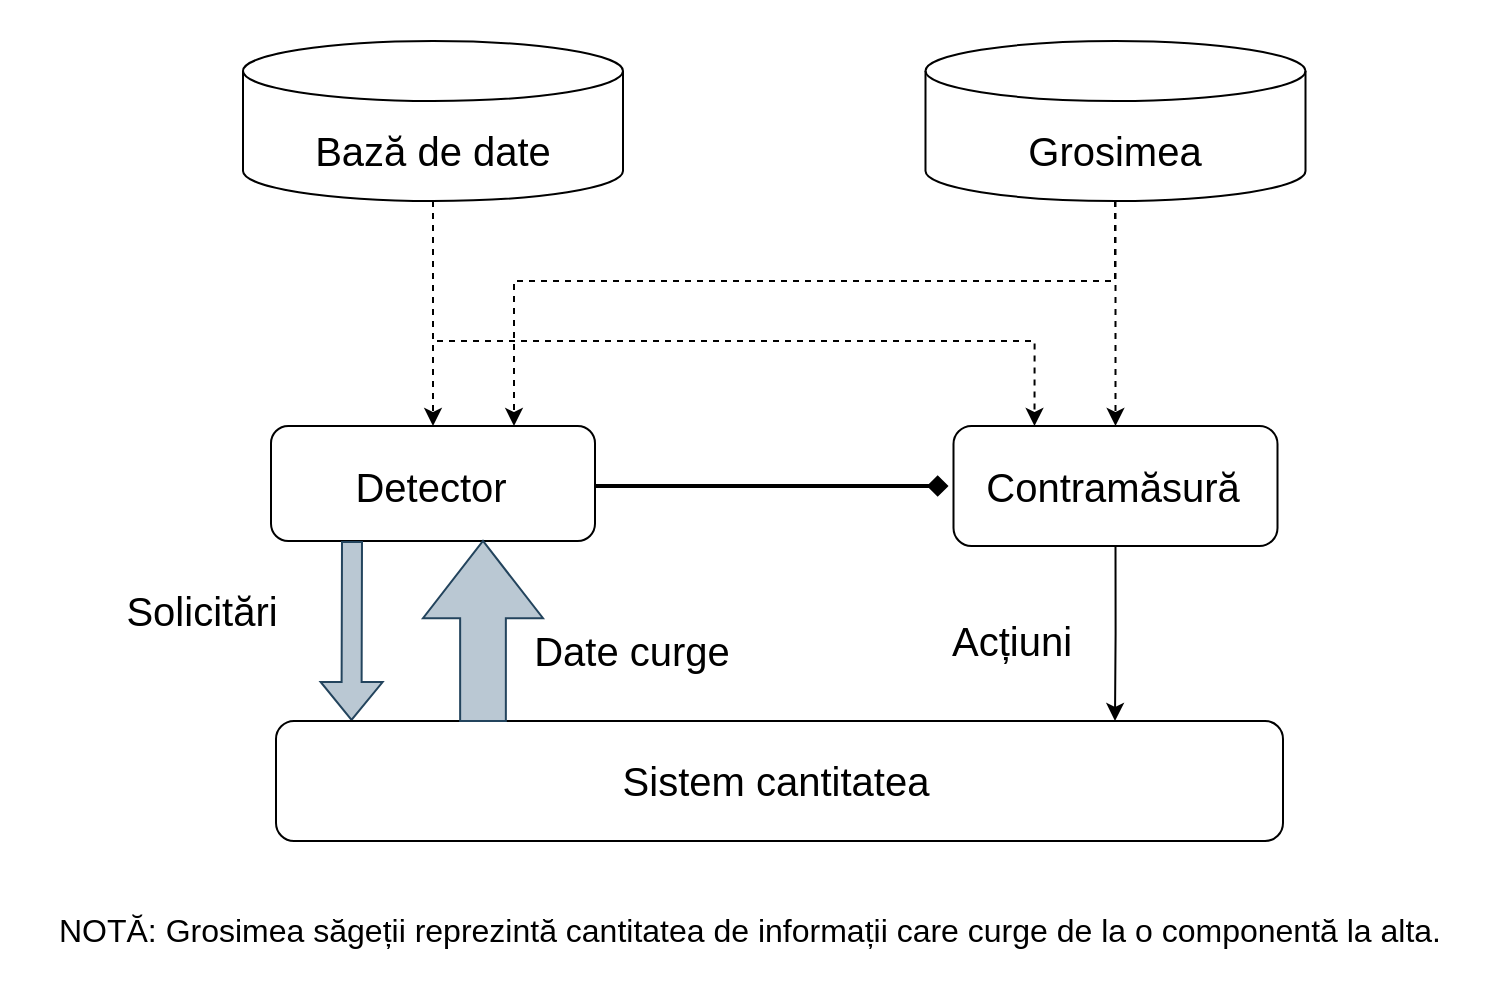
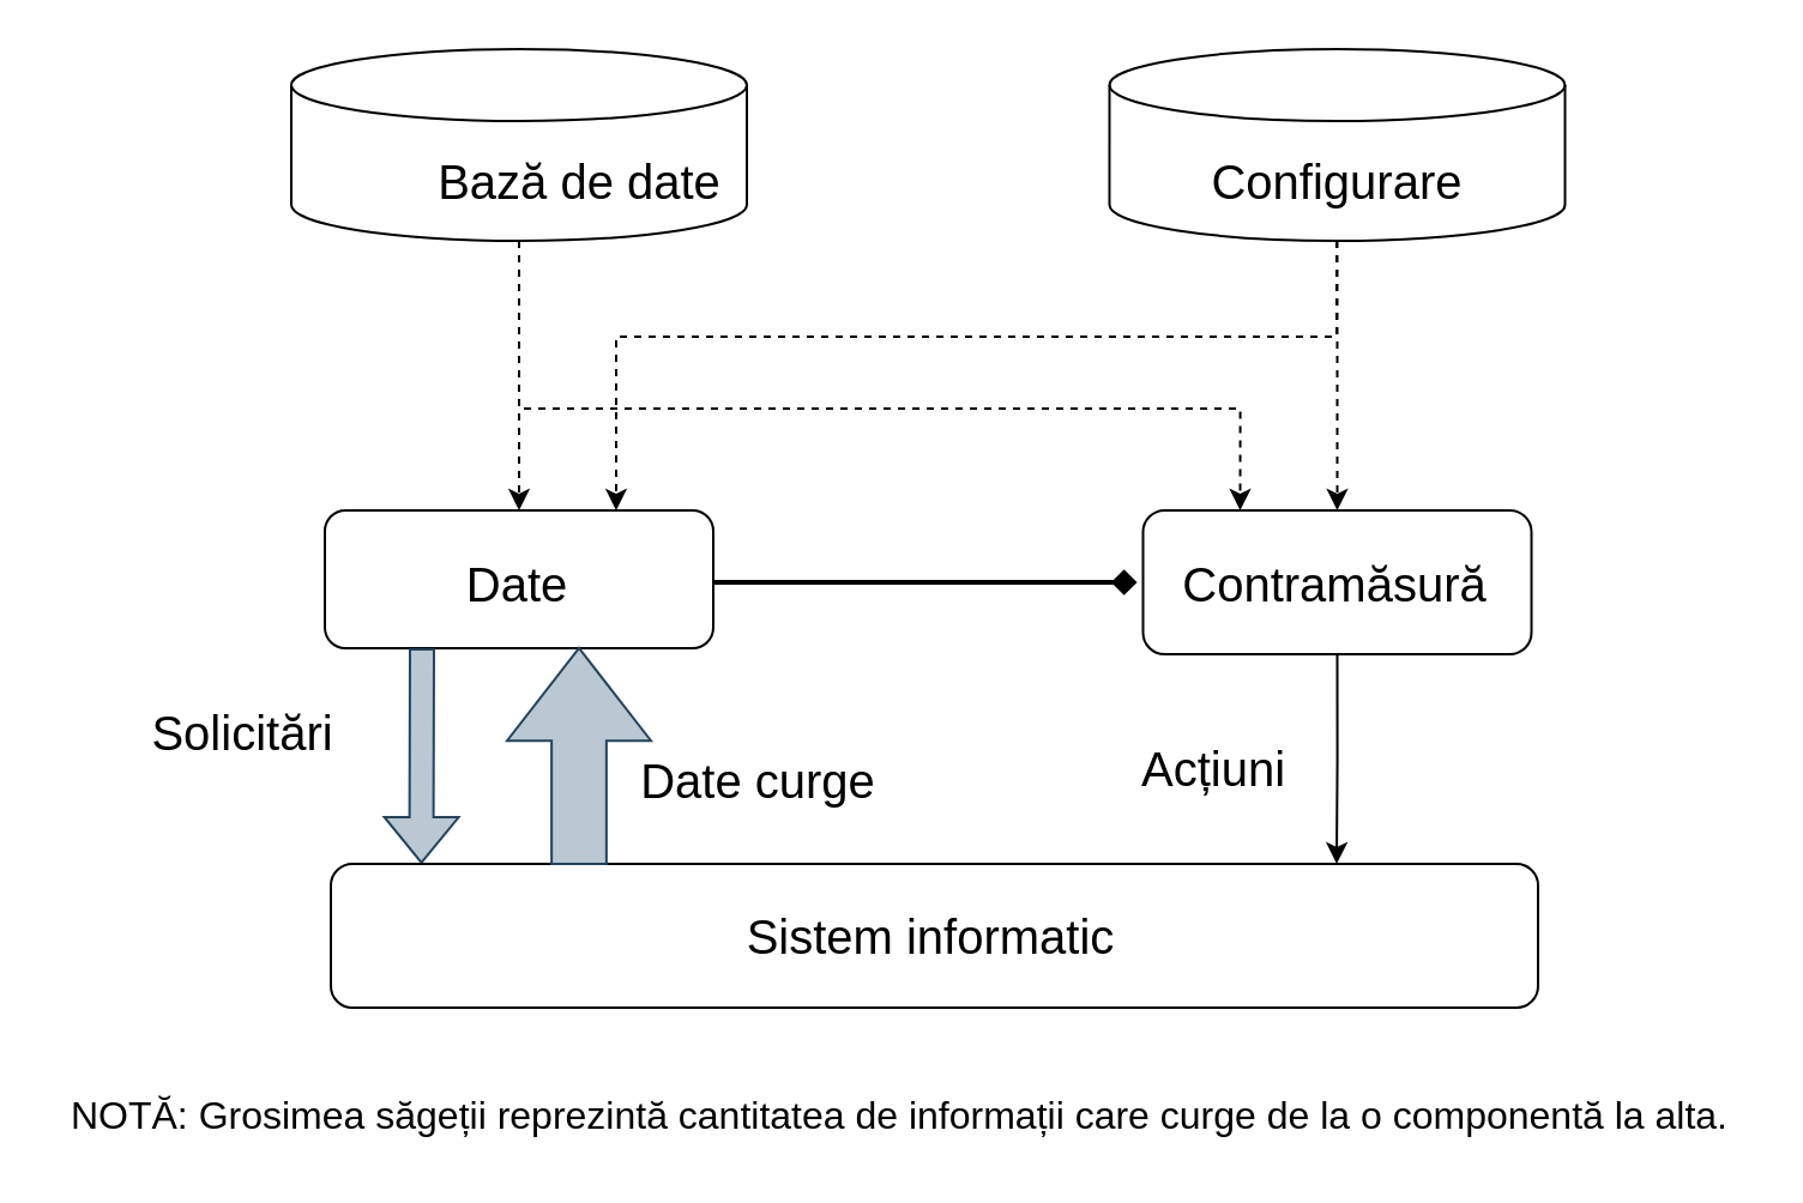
  <mxCell id="0" />
  <mxCell id="1" parent="0" />
  <mxCell id="2" style="edgeStyle=orthogonalEdgeStyle;rounded=0;orthogonalLoop=1;jettySize=auto;html=1;exitX=0.5;exitY=1;exitDx=0;exitDy=0;exitPerimeter=0;entryX=0.5;entryY=0;entryDx=0;entryDy=0;dashed=1;strokeWidth=1;" edge="1" parent="1" source="3" target="10"><mxGeometry relative="1" as="geometry" /></mxCell>
  <mxCell id="3" value="" style="shape=cylinder3;whiteSpace=wrap;html=1;boundedLbl=1;backgroundOutline=1;size=15;" vertex="1" parent="1"><mxGeometry x="121" y="20" width="190" height="80" as="geometry" /></mxCell>
  <mxCell id="4" style="edgeStyle=orthogonalEdgeStyle;rounded=0;orthogonalLoop=1;jettySize=auto;html=1;exitX=0.5;exitY=1;exitDx=0;exitDy=0;entryX=0.25;entryY=0;entryDx=0;entryDy=0;dashed=1;exitPerimeter=0;" edge="1" parent="1" source="3" target="13"><mxGeometry relative="1" as="geometry"><Array as="points"><mxPoint x="216" y="170" /><mxPoint x="517" y="170" /></Array></mxGeometry></mxCell>
- <mxCell id="5" value="&lt;font style=&quot;font-size: 20px;&quot;&gt;Bază de date&lt;/font&gt;" style="text;html=1;align=center;verticalAlign=middle;whiteSpace=wrap;rounded=0;" vertex="1" parent="1"><mxGeometry x="153.5" y="60" width="125" height="30" as="geometry" /></mxCell>
+ <mxCell id="5" value="&lt;font style=&quot;font-size: 20px;&quot;&gt;Bază de date&lt;/font&gt;" style="text;html=1;align=center;verticalAlign=middle;whiteSpace=wrap;rounded=0;" vertex="1" parent="1"><mxGeometry x="178.5" y="60" width="125" height="30" as="geometry" /></mxCell>
  <mxCell id="6" style="edgeStyle=orthogonalEdgeStyle;rounded=0;orthogonalLoop=1;jettySize=auto;html=1;exitX=0.5;exitY=1;exitDx=0;exitDy=0;exitPerimeter=0;entryX=0.5;entryY=0;entryDx=0;entryDy=0;dashed=1;" edge="1" parent="1" source="7" target="13"><mxGeometry relative="1" as="geometry" /></mxCell>
  <mxCell id="7" value="" style="shape=cylinder3;whiteSpace=wrap;html=1;boundedLbl=1;backgroundOutline=1;size=15;" vertex="1" parent="1"><mxGeometry x="462.25" y="20" width="190" height="80" as="geometry" /></mxCell>
  <mxCell id="8" style="edgeStyle=orthogonalEdgeStyle;rounded=0;orthogonalLoop=1;jettySize=auto;html=1;entryX=0.75;entryY=0;entryDx=0;entryDy=0;dashed=1;" edge="1" parent="1" target="10"><mxGeometry relative="1" as="geometry"><mxPoint x="557" y="100" as="sourcePoint" /><Array as="points"><mxPoint x="557" y="140" /><mxPoint x="257" y="140" /></Array></mxGeometry></mxCell>
- <mxCell id="9" value="&lt;font style=&quot;font-size: 20px;&quot;&gt;Grosimea&lt;/font&gt;" style="text;html=1;align=center;verticalAlign=middle;whiteSpace=wrap;rounded=0;" vertex="1" parent="1"><mxGeometry x="494.75" y="60" width="125" height="30" as="geometry" /></mxCell>
+ <mxCell id="9" value="&lt;font style=&quot;font-size: 20px;&quot;&gt;Configurare&lt;/font&gt;" style="text;html=1;align=center;verticalAlign=middle;whiteSpace=wrap;rounded=0;" vertex="1" parent="1"><mxGeometry x="494.75" y="60" width="125" height="30" as="geometry" /></mxCell>
  <mxCell id="10" value="" style="rounded=1;whiteSpace=wrap;html=1;" vertex="1" parent="1"><mxGeometry x="135" y="212.5" width="162" height="57.5" as="geometry" /></mxCell>
  <mxCell id="11" style="edgeStyle=orthogonalEdgeStyle;rounded=0;orthogonalLoop=1;jettySize=auto;html=1;strokeWidth=2;endArrow=diamond;" edge="1" parent="1" source="12" target="14"><mxGeometry relative="1" as="geometry" /></mxCell>
- <mxCell id="12" value="&lt;span style=&quot;font-size: 20px;&quot;&gt;Detector&lt;/span&gt;" style="text;html=1;align=center;verticalAlign=middle;whiteSpace=wrap;rounded=0;" vertex="1" parent="1"><mxGeometry x="132.5" y="230" width="164.5" height="25" as="geometry" /></mxCell>
+ <mxCell id="12" value="&lt;span style=&quot;font-size: 20px;&quot;&gt;Date&lt;/span&gt;" style="text;html=1;align=center;verticalAlign=middle;whiteSpace=wrap;rounded=0;" vertex="1" parent="1"><mxGeometry x="132.5" y="230" width="164.5" height="25" as="geometry" /></mxCell>
  <mxCell id="13" value="" style="rounded=1;whiteSpace=wrap;html=1;" vertex="1" parent="1"><mxGeometry x="476.25" y="212.5" width="162" height="60" as="geometry" /></mxCell>
  <mxCell id="14" value="&lt;font style=&quot;font-size: 20px;&quot;&gt;Contramăsură&lt;/font&gt;" style="text;html=1;align=center;verticalAlign=middle;whiteSpace=wrap;rounded=0;" vertex="1" parent="1"><mxGeometry x="473.75" y="230" width="164.5" height="25" as="geometry" /></mxCell>
  <mxCell id="15" value="" style="shape=flexArrow;endArrow=classic;html=1;rounded=0;exitX=0.25;exitY=1;exitDx=0;exitDy=0;entryX=0.075;entryY=0;entryDx=0;entryDy=0;entryPerimeter=0;fillColor=#bac8d3;strokeColor=#23445d;" edge="1" parent="1" source="10" target="16"><mxGeometry width="50" height="50" relative="1" as="geometry"><mxPoint x="241" y="380" as="sourcePoint" /><mxPoint x="171" y="360" as="targetPoint" /></mxGeometry></mxCell>
  <mxCell id="16" value="" style="rounded=1;whiteSpace=wrap;html=1;" vertex="1" parent="1"><mxGeometry x="137.5" y="360" width="503.5" height="60" as="geometry" /></mxCell>
- <mxCell id="17" value="&lt;font style=&quot;font-size: 20px;&quot;&gt;Sistem cantitatea&lt;/font&gt;" style="text;html=1;align=center;verticalAlign=middle;whiteSpace=wrap;rounded=0;" vertex="1" parent="1"><mxGeometry x="135" y="377.5" width="506" height="25" as="geometry" /></mxCell>
+ <mxCell id="17" value="&lt;font style=&quot;font-size: 20px;&quot;&gt;Sistem informatic&lt;/font&gt;" style="text;html=1;align=center;verticalAlign=middle;whiteSpace=wrap;rounded=0;" vertex="1" parent="1"><mxGeometry x="135" y="377.5" width="506" height="25" as="geometry" /></mxCell>
  <mxCell id="18" value="" style="shape=singleArrow;direction=north;whiteSpace=wrap;html=1;arrowWidth=0.381;arrowSize=0.429;fillColor=#bac8d3;strokeColor=#23445d;" vertex="1" parent="1"><mxGeometry x="211" y="270" width="60" height="90" as="geometry" /></mxCell>
  <mxCell id="19" style="edgeStyle=orthogonalEdgeStyle;rounded=0;orthogonalLoop=1;jettySize=auto;html=1;exitX=0.5;exitY=1;exitDx=0;exitDy=0;" edge="1" parent="1" source="13"><mxGeometry relative="1" as="geometry"><mxPoint x="557" y="360" as="targetPoint" /></mxGeometry></mxCell>
  <mxCell id="20" value="&lt;font style=&quot;font-size: 20px;&quot;&gt;Acțiuni&lt;/font&gt;" style="text;html=1;align=center;verticalAlign=middle;whiteSpace=wrap;rounded=0;" vertex="1" parent="1"><mxGeometry x="476" y="305" width="60" height="30" as="geometry" /></mxCell>
  <mxCell id="21" value="&lt;font style=&quot;font-size: 20px;&quot;&gt;Date curge&lt;/font&gt;" style="text;html=1;align=center;verticalAlign=middle;whiteSpace=wrap;rounded=0;" vertex="1" parent="1"><mxGeometry x="261" y="310" width="110" height="30" as="geometry" /></mxCell>
  <mxCell id="22" value="&lt;font style=&quot;font-size: 20px;&quot;&gt;Solicitări&lt;/font&gt;" style="text;html=1;align=center;verticalAlign=middle;whiteSpace=wrap;rounded=0;" vertex="1" parent="1"><mxGeometry x="71" y="290" width="60" height="30" as="geometry" /></mxCell>
  <mxCell id="23" value="&lt;font style=&quot;font-size: 16px;&quot;&gt;NOTĂ: Grosimea săgeții reprezintă cantitatea de informații care curge de la o componentă la alta.&lt;/font&gt;" style="text;html=1;align=center;verticalAlign=middle;whiteSpace=wrap;rounded=0;" vertex="1" parent="1"><mxGeometry x="20" y="450" width="710" height="30" as="geometry" /></mxCell>
